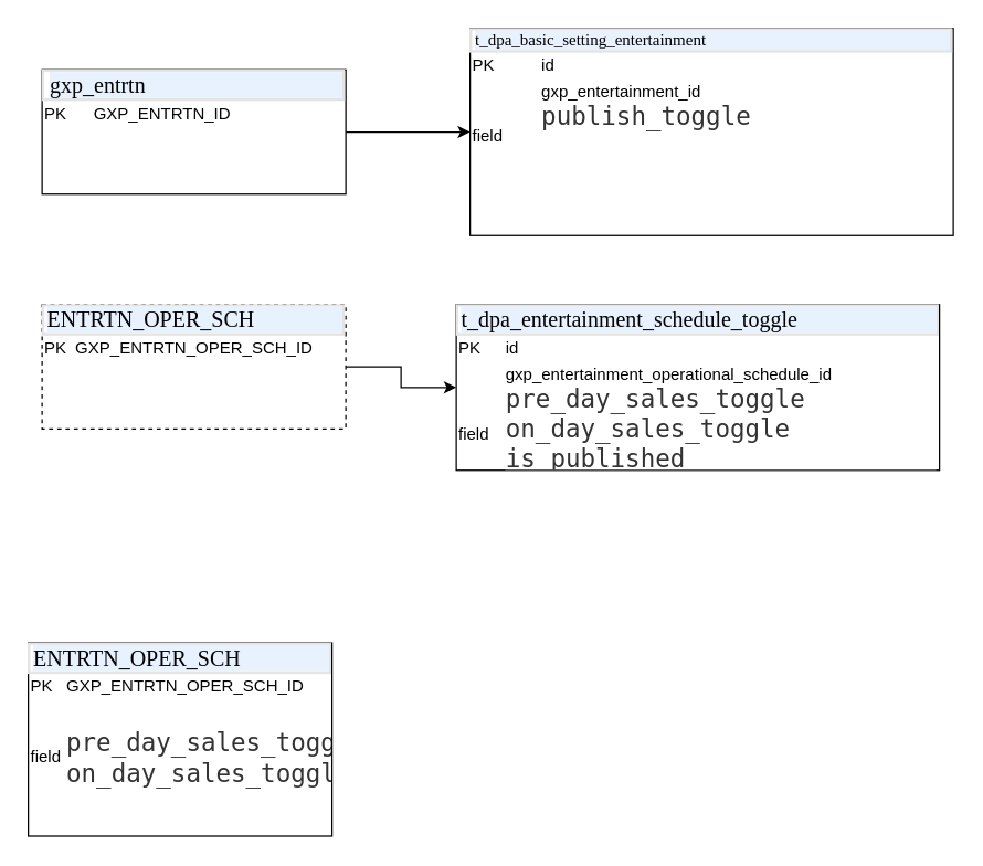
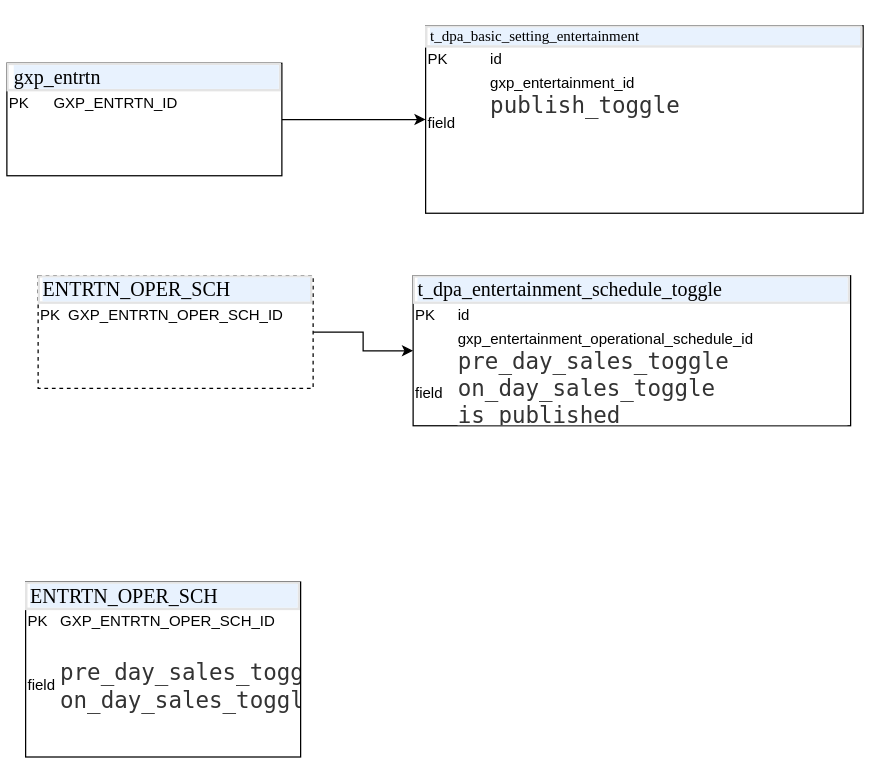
  <mxCell id="0" />
  <mxCell id="1" parent="0" />
  <mxCell id="2" value="" style="edgeStyle=orthogonalEdgeStyle;rounded=0;orthogonalLoop=1;jettySize=auto;html=1;" edge="1" parent="1" source="3" target="4"><mxGeometry relative="1" as="geometry" /></mxCell>
  <mxCell id="3" value="&lt;div style=&quot;box-sizing:border-box;width:100%;background:#e4e4e4;padding:2px;&quot;&gt;&lt;div style=&quot;background-color:#ffffff;padding:0px 0px 0px 2px;&quot;&gt;&lt;div style=&quot;font-family: Menlo; font-size: 12pt;&quot;&gt;&lt;p style=&quot;background-color:#e8f2fe;margin:0;&quot;&gt;ENTRTN_OPER_SCH&lt;/p&gt;&lt;/div&gt;&lt;/div&gt;&lt;/div&gt;&lt;table style=&quot;width:100%;font-size:1em;&quot; cellpadding=&quot;2&quot; cellspacing=&quot;0&quot;&gt;&lt;tbody&gt;&lt;tr&gt;&lt;td&gt;PK&lt;/td&gt;&lt;td&gt;GXP_ENTRTN_OPER_SCH_ID&lt;/td&gt;&lt;/tr&gt;&lt;tr&gt;&lt;td&gt;&lt;br&gt;&lt;/td&gt;&lt;td&gt;&lt;br&gt;&lt;/td&gt;&lt;/tr&gt;&lt;tr&gt;&lt;td&gt;&lt;/td&gt;&lt;td&gt;&lt;br&gt;&lt;/td&gt;&lt;/tr&gt;&lt;/tbody&gt;&lt;/table&gt;" style="verticalAlign=top;align=left;overflow=fill;html=1;whiteSpace=wrap;dashed=1;" vertex="1" parent="1"><mxGeometry x="30" y="220" width="220" height="90" as="geometry" /></mxCell>
  <mxCell id="4" value="&lt;div style=&quot;box-sizing:border-box;width:100%;background:#e4e4e4;padding:2px;&quot;&gt;&lt;div style=&quot;background-color:#ffffff;padding:0px 0px 0px 2px;&quot;&gt;&lt;div style=&quot;font-family: Menlo; font-size: 12pt;&quot;&gt;&lt;p style=&quot;background-color:#e8f2fe;margin:0;&quot;&gt;t_dpa_entertainment_schedule_toggle&lt;/p&gt;&lt;/div&gt;&lt;/div&gt;&lt;/div&gt;&lt;table style=&quot;width:100%;font-size:1em;&quot; cellpadding=&quot;2&quot; cellspacing=&quot;0&quot;&gt;&lt;tbody&gt;&lt;tr&gt;&lt;td&gt;PK&lt;/td&gt;&lt;td&gt;id&lt;/td&gt;&lt;/tr&gt;&lt;tr&gt;&lt;td&gt;field&lt;/td&gt;&lt;td&gt;gxp_entertainment_operational_schedule_id&lt;br&gt;&lt;div style=&quot;background-color: rgb(255, 255, 255); color: rgb(51, 51, 51); font-family: Menlo-Regular, monospace; font-size: 13.5pt;&quot;&gt;pre_day_sales_toggle&lt;/div&gt;&lt;div style=&quot;background-color: rgb(255, 255, 255); color: rgb(51, 51, 51); font-family: Menlo-Regular, monospace; font-size: 13.5pt;&quot;&gt;on_day_sales_toggle&lt;/div&gt;&lt;div style=&quot;background-color: rgb(255, 255, 255); color: rgb(51, 51, 51); font-family: Menlo-Regular, monospace; font-size: 13.5pt;&quot;&gt;is_published&lt;/div&gt;&lt;div style=&quot;background-color: rgb(255, 255, 255); color: rgb(51, 51, 51); font-family: Menlo-Regular, monospace; font-size: 13.5pt;&quot;&gt;&lt;br&gt;&lt;/div&gt;&lt;/td&gt;&lt;/tr&gt;&lt;tr&gt;&lt;td&gt;&lt;/td&gt;&lt;td&gt;&lt;br&gt;&lt;/td&gt;&lt;/tr&gt;&lt;/tbody&gt;&lt;/table&gt;" style="verticalAlign=top;align=left;overflow=fill;html=1;whiteSpace=wrap;" vertex="1" parent="1"><mxGeometry x="330" y="220" width="350" height="120" as="geometry" /></mxCell>
  <mxCell id="5" value="&lt;div style=&quot;box-sizing:border-box;width:100%;background:#e4e4e4;padding:2px;&quot;&gt;&lt;div style=&quot;background-color:#ffffff;padding:0px 0px 0px 2px;&quot;&gt;&lt;div style=&quot;&quot;&gt;&lt;p style=&quot;background-color: rgb(232, 242, 254); margin: 0px;&quot;&gt;&lt;font face=&quot;Menlo&quot;&gt;t_dpa_basic_setting_entertainment&lt;/font&gt;&lt;br&gt;&lt;/p&gt;&lt;/div&gt;&lt;/div&gt;&lt;/div&gt;&lt;table style=&quot;width:100%;font-size:1em;&quot; cellpadding=&quot;2&quot; cellspacing=&quot;0&quot;&gt;&lt;tbody&gt;&lt;tr&gt;&lt;td&gt;PK&lt;/td&gt;&lt;td&gt;id&lt;/td&gt;&lt;/tr&gt;&lt;tr&gt;&lt;td&gt;field&lt;/td&gt;&lt;td&gt;gxp_entertainment_id&lt;br&gt;&lt;div style=&quot;background-color: rgb(255, 255, 255); color: rgb(51, 51, 51); font-family: Menlo-Regular, monospace; font-size: 13.5pt;&quot;&gt;publish_toggle&lt;/div&gt;&lt;div style=&quot;background-color: rgb(255, 255, 255); color: rgb(51, 51, 51); font-family: Menlo-Regular, monospace; font-size: 13.5pt;&quot;&gt;&lt;br&gt;&lt;/div&gt;&lt;div style=&quot;background-color: rgb(255, 255, 255); color: rgb(51, 51, 51); font-family: Menlo-Regular, monospace; font-size: 13.5pt;&quot;&gt;&lt;br&gt;&lt;/div&gt;&lt;/td&gt;&lt;/tr&gt;&lt;tr&gt;&lt;td&gt;&lt;br&gt;&lt;/td&gt;&lt;td&gt;&lt;br&gt;&lt;/td&gt;&lt;/tr&gt;&lt;/tbody&gt;&lt;/table&gt;" style="verticalAlign=top;align=left;overflow=fill;html=1;whiteSpace=wrap;" vertex="1" parent="1"><mxGeometry x="340" y="20" width="350" height="150" as="geometry" /></mxCell>
  <mxCell id="6" style="edgeStyle=orthogonalEdgeStyle;rounded=0;orthogonalLoop=1;jettySize=auto;html=1;exitX=1;exitY=0.5;exitDx=0;exitDy=0;entryX=0;entryY=0.5;entryDx=0;entryDy=0;" edge="1" parent="1" source="7" target="5"><mxGeometry relative="1" as="geometry" /></mxCell>
- <mxCell id="7" value="&lt;div style=&quot;box-sizing:border-box;width:100%;background:#e4e4e4;padding:2px;&quot;&gt;&lt;div style=&quot;background-color:#ffffff;padding:0px 0px 0px 2px;&quot;&gt;&lt;div style=&quot;font-family: Menlo; font-size: 12pt;&quot;&gt;&lt;div style=&quot;padding: 0px 0px 0px 2px;&quot;&gt;&lt;div style=&quot;font-size: 12pt;&quot;&gt;&lt;p style=&quot;background-color:#e8f2fe;margin:0;&quot;&gt;gxp_entrtn&lt;/p&gt;&lt;/div&gt;&lt;/div&gt;&lt;/div&gt;&lt;/div&gt;&lt;/div&gt;&lt;table style=&quot;width:100%;font-size:1em;&quot; cellpadding=&quot;2&quot; cellspacing=&quot;0&quot;&gt;&lt;tbody&gt;&lt;tr&gt;&lt;td&gt;PK&lt;/td&gt;&lt;td&gt;GXP_ENTRTN_ID&lt;/td&gt;&lt;/tr&gt;&lt;tr&gt;&lt;td&gt;&lt;br&gt;&lt;/td&gt;&lt;td&gt;&lt;br&gt;&lt;/td&gt;&lt;/tr&gt;&lt;tr&gt;&lt;td&gt;&lt;/td&gt;&lt;td&gt;&lt;br&gt;&lt;/td&gt;&lt;/tr&gt;&lt;/tbody&gt;&lt;/table&gt;" style="verticalAlign=top;align=left;overflow=fill;html=1;whiteSpace=wrap;" vertex="1" parent="1"><mxGeometry x="30" y="50" width="220" height="90" as="geometry" /></mxCell>
+ <mxCell id="7" value="&lt;div style=&quot;box-sizing:border-box;width:100%;background:#e4e4e4;padding:2px;&quot;&gt;&lt;div style=&quot;background-color:#ffffff;padding:0px 0px 0px 2px;&quot;&gt;&lt;div style=&quot;font-family: Menlo; font-size: 12pt;&quot;&gt;&lt;div style=&quot;padding: 0px 0px 0px 2px;&quot;&gt;&lt;div style=&quot;font-size: 12pt;&quot;&gt;&lt;p style=&quot;background-color:#e8f2fe;margin:0;&quot;&gt;gxp_entrtn&lt;/p&gt;&lt;/div&gt;&lt;/div&gt;&lt;/div&gt;&lt;/div&gt;&lt;/div&gt;&lt;table style=&quot;width:100%;font-size:1em;&quot; cellpadding=&quot;2&quot; cellspacing=&quot;0&quot;&gt;&lt;tbody&gt;&lt;tr&gt;&lt;td&gt;PK&lt;/td&gt;&lt;td&gt;GXP_ENTRTN_ID&lt;/td&gt;&lt;/tr&gt;&lt;tr&gt;&lt;td&gt;&lt;br&gt;&lt;/td&gt;&lt;td&gt;&lt;br&gt;&lt;/td&gt;&lt;/tr&gt;&lt;tr&gt;&lt;td&gt;&lt;/td&gt;&lt;td&gt;&lt;br&gt;&lt;/td&gt;&lt;/tr&gt;&lt;/tbody&gt;&lt;/table&gt;" style="verticalAlign=top;align=left;overflow=fill;html=1;whiteSpace=wrap;" vertex="1" parent="1"><mxGeometry x="5" y="50" width="220" height="90" as="geometry" /></mxCell>
  <mxCell id="8" value="&lt;div style=&quot;box-sizing:border-box;width:100%;background:#e4e4e4;padding:2px;&quot;&gt;&lt;div style=&quot;background-color:#ffffff;padding:0px 0px 0px 2px;&quot;&gt;&lt;div style=&quot;font-family: Menlo; font-size: 12pt;&quot;&gt;&lt;p style=&quot;background-color:#e8f2fe;margin:0;&quot;&gt;ENTRTN_OPER_SCH&lt;/p&gt;&lt;/div&gt;&lt;/div&gt;&lt;/div&gt;&lt;table style=&quot;width:100%;font-size:1em;&quot; cellpadding=&quot;2&quot; cellspacing=&quot;0&quot;&gt;&lt;tbody&gt;&lt;tr&gt;&lt;td&gt;PK&lt;/td&gt;&lt;td&gt;GXP_ENTRTN_OPER_SCH_ID&lt;/td&gt;&lt;/tr&gt;&lt;tr&gt;&lt;td&gt;&lt;br&gt;&lt;/td&gt;&lt;td&gt;&lt;br&gt;&lt;/td&gt;&lt;/tr&gt;&lt;tr&gt;&lt;td&gt;field&lt;/td&gt;&lt;td&gt;&lt;div style=&quot;border-color: var(--border-color); background-color: rgb(255, 255, 255); color: rgb(51, 51, 51); font-family: Menlo-Regular, monospace; font-size: 13.5pt;&quot;&gt;pre_day_sales_toggle&lt;/div&gt;&lt;div style=&quot;border-color: var(--border-color); background-color: rgb(255, 255, 255); color: rgb(51, 51, 51); font-family: Menlo-Regular, monospace; font-size: 13.5pt;&quot;&gt;on_day_sales_toggle&lt;/div&gt;&lt;/td&gt;&lt;/tr&gt;&lt;/tbody&gt;&lt;/table&gt;" style="verticalAlign=top;align=left;overflow=fill;html=1;whiteSpace=wrap;" vertex="1" parent="1"><mxGeometry x="20" y="465" width="220" height="140" as="geometry" /></mxCell>
